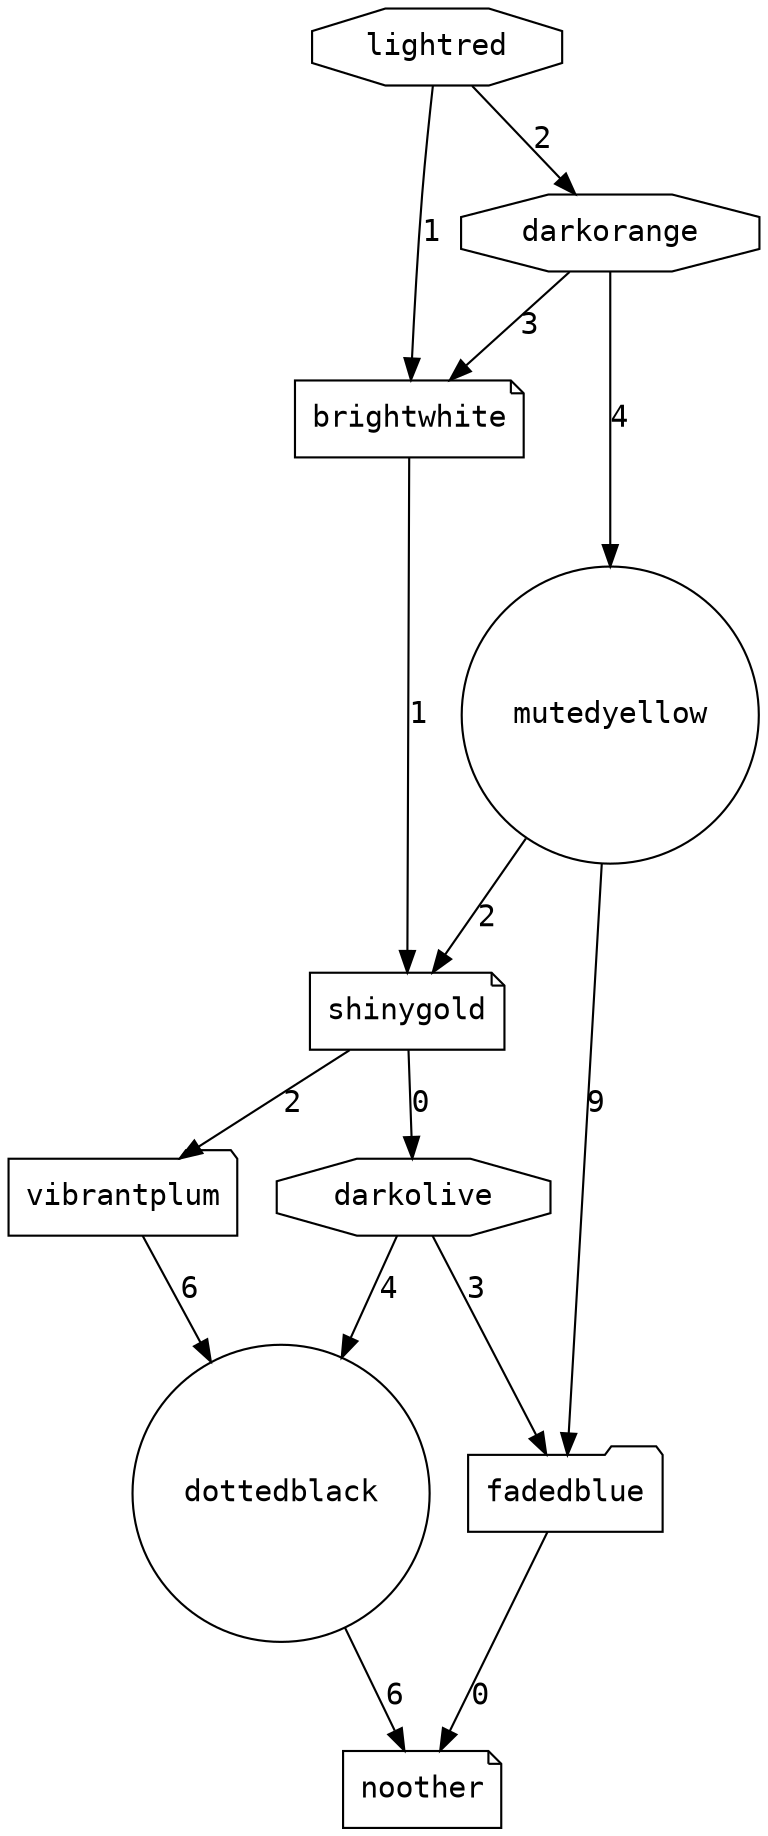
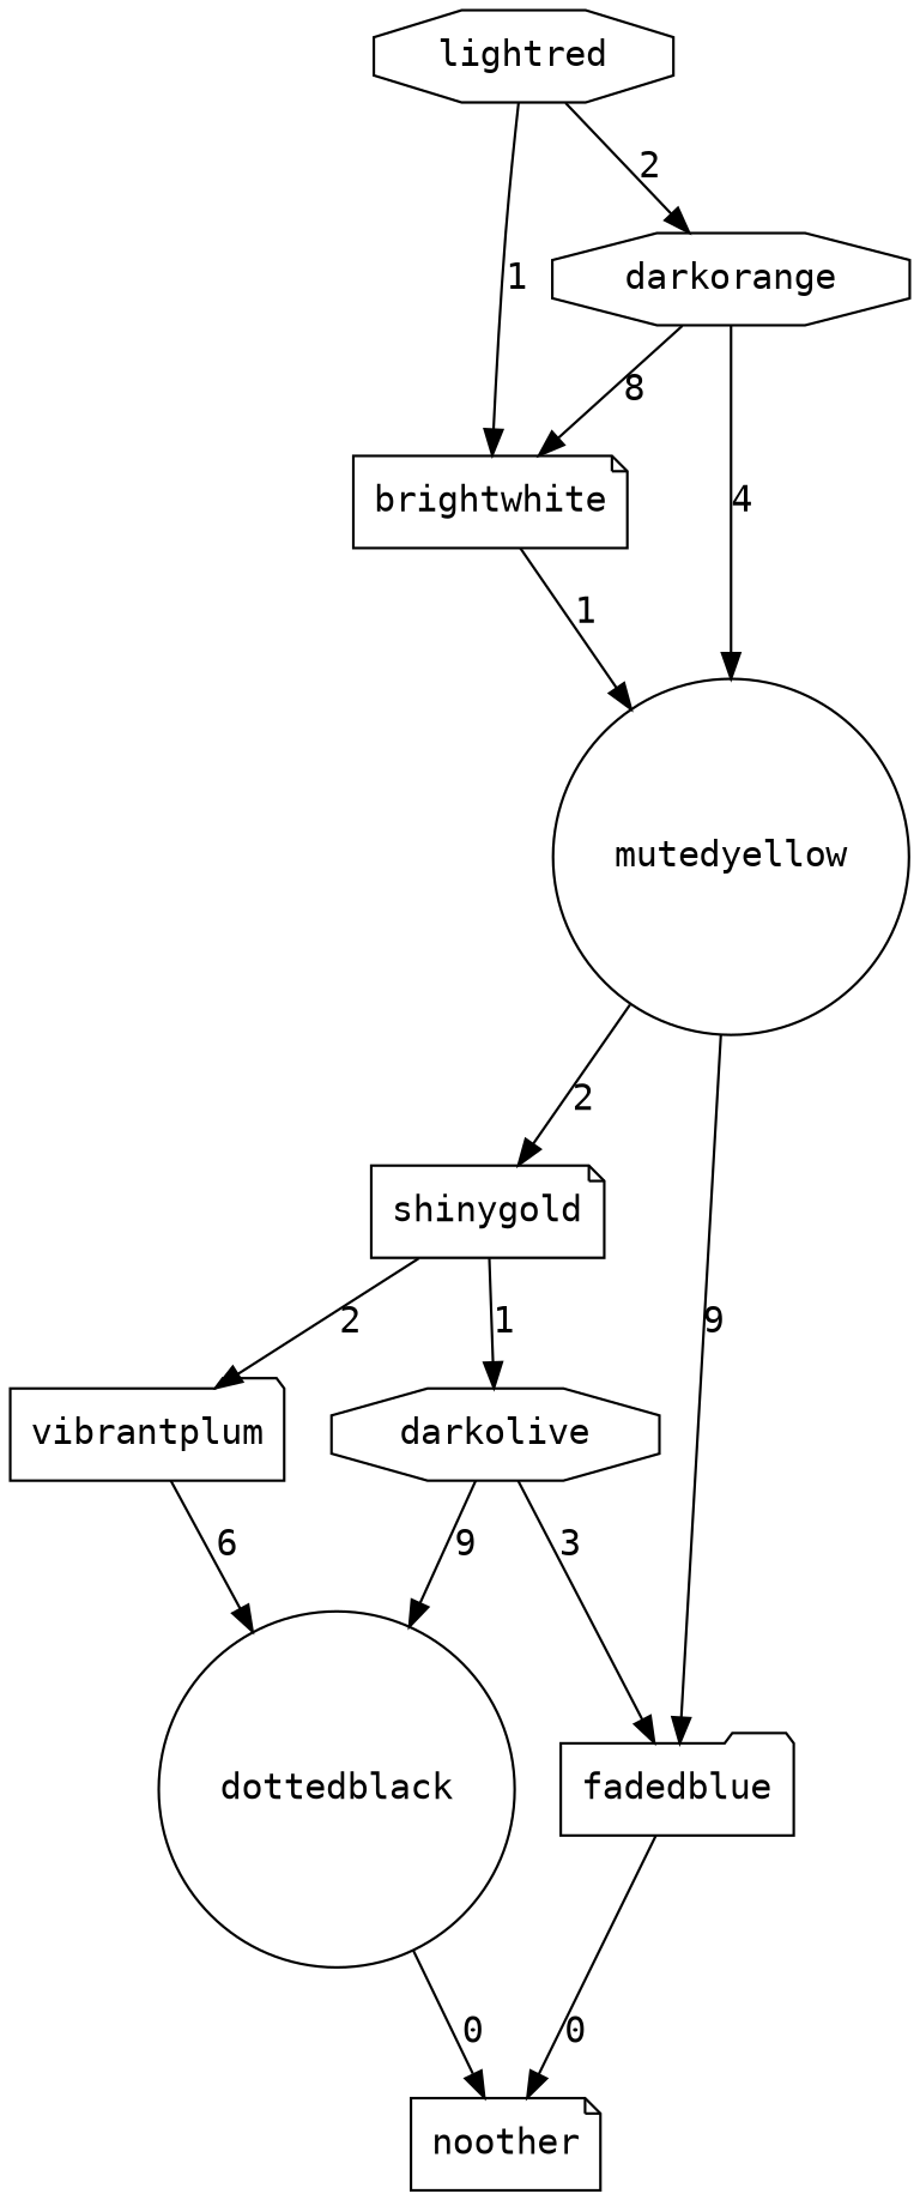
  digraph {
    fontname="DejaVu Sans Mono"
    node [fontname="DejaVu Sans Mono" shape=note]
    edge [fontname="DejaVu Sans Mono"]
    brightwhite
    lightred [shape=octagon]
    darkorange [shape=octagon]
    shinygold
    mutedyellow [shape=circle]
    fadedblue [shape=folder]
    darkolive [shape=octagon]
    vibrantplum [shape=folder]
    noother
    dottedblack [shape=circle]
-   brightwhite -> shinygold [label=1]
+   brightwhite -> mutedyellow [label=1]
    lightred -> brightwhite [label=1]
    lightred -> darkorange [label=2]
-   darkorange -> brightwhite [label=3]
+   darkorange -> brightwhite [label=8]
    darkorange -> mutedyellow [label=4]
-   shinygold -> darkolive [label=0]
+   shinygold -> darkolive [label=1]
    shinygold -> vibrantplum [label=2]
    mutedyellow -> shinygold [label=2]
    mutedyellow -> fadedblue [label=9]
    fadedblue -> noother [label=0]
    darkolive -> fadedblue [label=3]
-   darkolive -> dottedblack [label=4]
+   darkolive -> dottedblack [label=9]
    vibrantplum -> dottedblack [label=6]
-   dottedblack -> noother [label=6]
+   dottedblack -> noother [label=0]
  }
